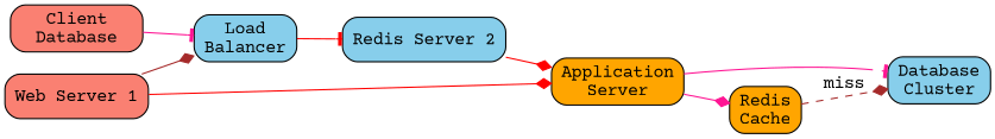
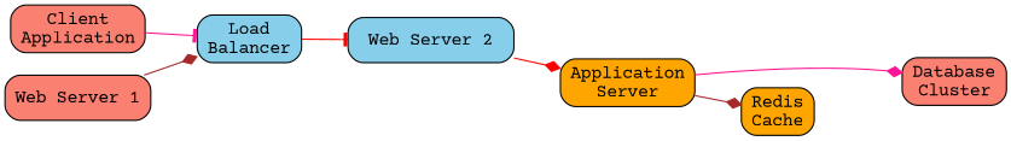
  digraph {
    fontname="Courier Prime"
    rankdir=LR
    node [fillcolor=salmon fontname="Courier Prime" shape=box style="rounded,filled"]
    edge [arrowhead=diamond color=red fontname="Courier Prime"]
-   n1 [label="Client\nDatabase"]
+   n1 [label="Client\nApplication"]
    n2 [fillcolor=skyblue label="Load\nBalancer"]
-   n3 [fillcolor=skyblue label="Redis Server 2"]
+   n3 [fillcolor=skyblue label="Web Server 2"]
    n4 [label="Web Server 1"]
    n5 [fillcolor=orange label="Application\nServer"]
-   n6 [fillcolor=skyblue label="Database\nCluster"]
+   n6 [label="Database\nCluster"]
    n7 [fillcolor=orange label="Redis\nCache"]
    n1 -> n2 [arrowhead=tee color=deeppink]
    n2 -> n3 [arrowhead=tee]
    n3 -> n5
    n4 -> n2 [color=brown]
-   n4 -> n5
-   n5 -> n6 [arrowhead=tee color=deeppink]
-   n5 -> n7 [color=deeppink]
-   n7 -> n6 [color=brown label=miss style=dashed]
+   n5 -> n6 [color=deeppink]
+   n5 -> n7 [color=brown]
  }
